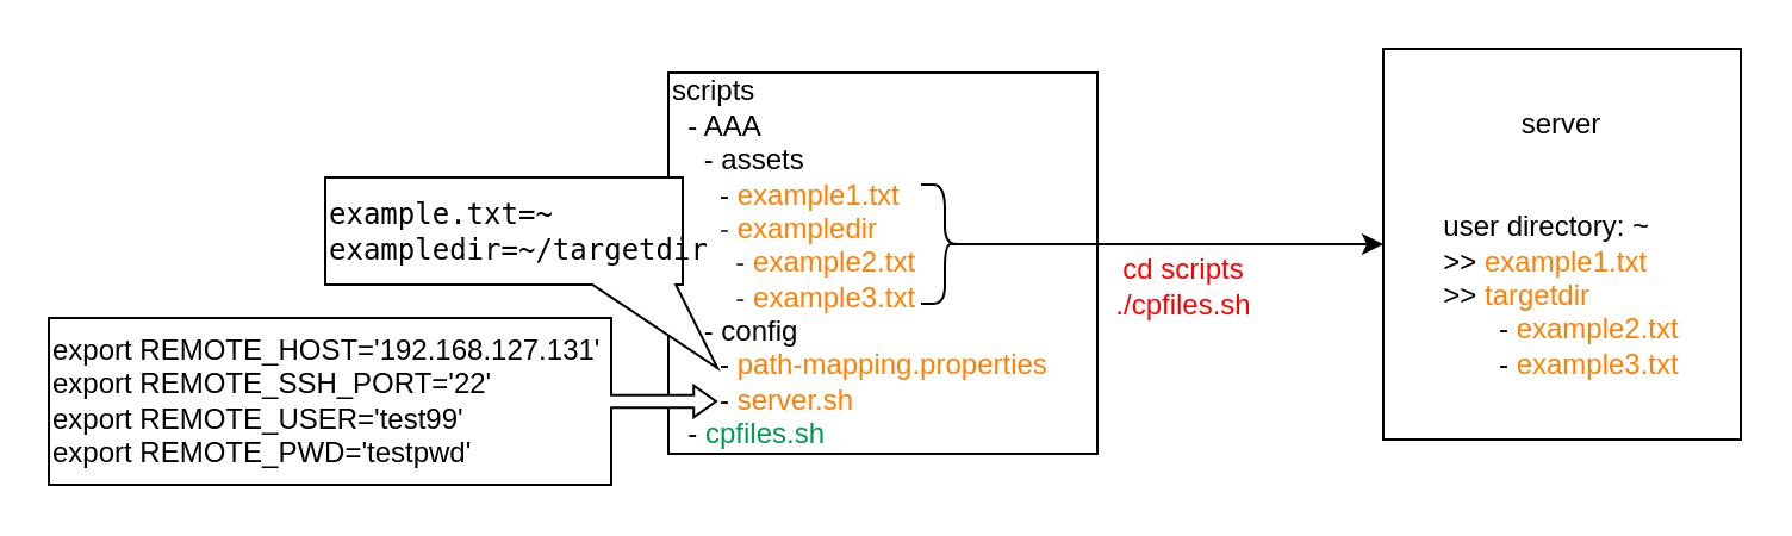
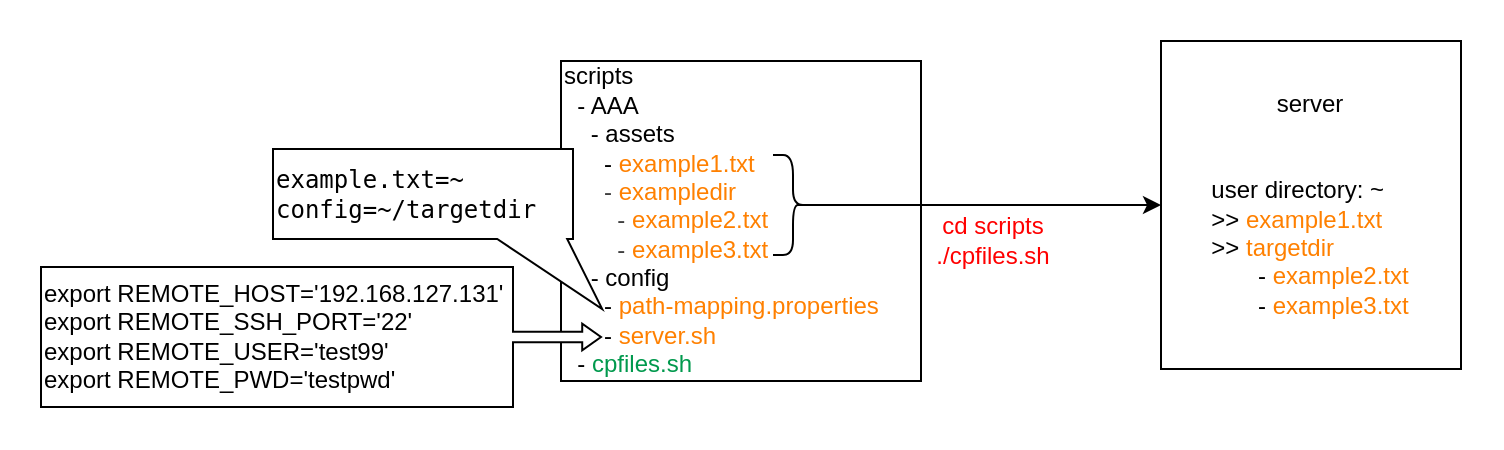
  <mxCell id="0" />
  <mxCell id="1" parent="0" />
  <mxCell id="2" value="&lt;div&gt;&lt;br&gt;&lt;/div&gt;scripts&lt;div&gt;&amp;nbsp; - AAA&lt;/div&gt;&lt;div&gt;&amp;nbsp; &amp;nbsp; - assets&lt;/div&gt;&lt;div&gt;&amp;nbsp; &amp;nbsp; &amp;nbsp; - &lt;font style=&quot;color: rgb(255, 128, 0);&quot;&gt;example1.txt&lt;/font&gt;&lt;/div&gt;&lt;div&gt;&lt;font style=&quot;color: rgb(255, 128, 0);&quot;&gt;&amp;nbsp; &amp;nbsp; &amp;nbsp;&amp;nbsp;&lt;/font&gt;&lt;span style=&quot;color: rgb(63, 63, 63); background-color: transparent;&quot;&gt;- &lt;/span&gt;&lt;span style=&quot;background-color: transparent;&quot;&gt;&lt;font style=&quot;color: rgb(255, 128, 0);&quot;&gt;exampledir&lt;/font&gt;&lt;/span&gt;&lt;/div&gt;&lt;div&gt;&lt;span style=&quot;color: rgb(63, 63, 63); background-color: transparent;&quot;&gt;&amp;nbsp; &amp;nbsp; &amp;nbsp; &amp;nbsp; - &lt;/span&gt;&lt;span style=&quot;background-color: transparent;&quot;&gt;&lt;font style=&quot;color: rgb(255, 128, 0);&quot;&gt;example2.txt&lt;/font&gt;&lt;/span&gt;&lt;/div&gt;&lt;div&gt;&lt;span style=&quot;color: rgb(63, 63, 63); background-color: transparent;&quot;&gt;&amp;nbsp; &amp;nbsp; &amp;nbsp; &amp;nbsp; - &lt;/span&gt;&lt;span style=&quot;background-color: transparent;&quot;&gt;&lt;font style=&quot;color: rgb(255, 128, 0);&quot;&gt;example3.txt&lt;/font&gt;&lt;/span&gt;&lt;/div&gt;&lt;div&gt;&amp;nbsp; &amp;nbsp; - config&lt;/div&gt;&lt;div&gt;&amp;nbsp; &amp;nbsp; &amp;nbsp; - &lt;font style=&quot;color: rgb(255, 128, 0);&quot;&gt;path-mapping.properties&lt;/font&gt;&lt;/div&gt;&lt;div&gt;&lt;font style=&quot;color: rgb(255, 128, 0);&quot;&gt;&amp;nbsp; &amp;nbsp; &amp;nbsp;&amp;nbsp;&lt;/font&gt;&lt;font style=&quot;color: rgb(0, 0, 0);&quot;&gt;- &lt;/font&gt;&lt;font style=&quot;color: rgb(255, 128, 0);&quot;&gt;server.sh&lt;/font&gt;&lt;/div&gt;&lt;div&gt;&amp;nbsp; - &lt;font style=&quot;color: rgb(0, 153, 77);&quot;&gt;cpfiles.sh&lt;/font&gt;&lt;/div&gt;&lt;div&gt;&lt;br&gt;&lt;/div&gt;" style="rounded=0;whiteSpace=wrap;html=1;align=left;" parent="1" vertex="1"><mxGeometry x="280" y="30" width="180" height="160" as="geometry" /></mxCell>
- <mxCell id="3" value="&lt;pre&gt;&lt;font style=&quot;color: rgb(0, 0, 0);&quot;&gt;example.txt=~&lt;br&gt;exampledir=~/targetdir&lt;/font&gt;&lt;/pre&gt;" style="whiteSpace=wrap;html=1;shape=mxgraph.basic.rectCallout;dx=20.4;dy=35;boundedLbl=1;align=left;flipH=1;flipV=0;" parent="1" vertex="1"><mxGeometry x="136" y="74" width="150" height="80" as="geometry" /></mxCell>
+ <mxCell id="3" value="&lt;pre&gt;&lt;font style=&quot;color: rgb(0, 0, 0);&quot;&gt;example.txt=~&lt;br&gt;config=~/targetdir&lt;/font&gt;&lt;/pre&gt;" style="whiteSpace=wrap;html=1;shape=mxgraph.basic.rectCallout;dx=20.4;dy=35;boundedLbl=1;align=left;flipH=1;flipV=0;" parent="1" vertex="1"><mxGeometry x="136" y="74" width="150" height="80" as="geometry" /></mxCell>
  <mxCell id="4" value="&lt;pre style=&quot;color: rgb(63, 63, 63);&quot;&gt;&lt;font style=&quot;color: rgb(0, 0, 0);&quot; face=&quot;Helvetica&quot;&gt;export REMOTE_HOST='192.168.127.131'&lt;br&gt;export REMOTE_SSH_PORT='22'&lt;br&gt;export REMOTE_USER='test99'&lt;br&gt;export REMOTE_PWD='testpwd'&lt;/font&gt;&lt;/pre&gt;" style="html=1;shadow=0;dashed=0;align=left;verticalAlign=middle;shape=mxgraph.arrows2.calloutArrow;dy=2.57;dx=9.39;notch=236;arrowHead=4.1;" parent="1" vertex="1"><mxGeometry x="20" y="133" width="280" height="70" as="geometry" /></mxCell>
  <mxCell id="5" value="" style="shape=curlyBracket;whiteSpace=wrap;html=1;rounded=1;flipH=1;labelPosition=right;verticalLabelPosition=middle;align=left;verticalAlign=middle;" parent="1" vertex="1"><mxGeometry x="386" y="77" width="20" height="50" as="geometry" /></mxCell>
  <mxCell id="6" value="" style="endArrow=classic;html=1;exitX=0.1;exitY=0.5;exitDx=0;exitDy=0;exitPerimeter=0;" parent="1" source="5" target="8" edge="1"><mxGeometry width="50" height="50" relative="1" as="geometry"><mxPoint x="400" y="100" as="sourcePoint" /><mxPoint x="610" y="110" as="targetPoint" /></mxGeometry></mxCell>
  <mxCell id="7" value="&lt;font style=&quot;font-size: 12px; color: rgb(255, 0, 0);&quot;&gt;cd scripts&lt;/font&gt;&lt;div&gt;&lt;font style=&quot;font-size: 12px; color: rgb(255, 0, 0);&quot;&gt;./cpfiles.sh&lt;/font&gt;&lt;/div&gt;" style="edgeLabel;html=1;align=center;verticalAlign=middle;resizable=0;points=[];" parent="6" vertex="1" connectable="0"><mxGeometry x="0.13" y="3" relative="1" as="geometry"><mxPoint x="-8" y="20" as="offset" /></mxGeometry></mxCell>
  <mxCell id="8" value="&lt;span style=&quot;color: rgb(0, 0, 0);&quot;&gt;server&lt;/span&gt;&lt;div&gt;&lt;br&gt;&lt;/div&gt;&lt;div&gt;&lt;br&gt;&lt;/div&gt;&lt;div style=&quot;text-align: left;&quot;&gt;user directory: ~&lt;/div&gt;&lt;div&gt;&lt;div style=&quot;text-align: left;&quot;&gt;&lt;span style=&quot;background-color: transparent;&quot;&gt;&amp;gt;&amp;gt;&amp;nbsp;&lt;font style=&quot;color: rgb(255, 128, 0);&quot;&gt;example1.txt&lt;/font&gt;&lt;/span&gt;&lt;/div&gt;&lt;div style=&quot;text-align: left;&quot;&gt;&lt;span style=&quot;background-color: transparent;&quot;&gt;&amp;gt;&amp;gt;&amp;nbsp;&lt;font style=&quot;color: rgb(255, 128, 0);&quot;&gt;targetdir&lt;/font&gt;&lt;/span&gt;&lt;/div&gt;&lt;/div&gt;&lt;div style=&quot;text-align: left;&quot;&gt;&amp;nbsp; &amp;nbsp; &amp;nbsp; &amp;nbsp;-&amp;nbsp;&lt;font style=&quot;color: rgb(255, 128, 0);&quot;&gt;example2.txt&lt;/font&gt;&lt;/div&gt;&lt;div style=&quot;text-align: left;&quot;&gt;&amp;nbsp; &amp;nbsp; &amp;nbsp; &amp;nbsp;-&amp;nbsp;&lt;font style=&quot;color: rgb(255, 128, 0);&quot;&gt;example3.txt&lt;/font&gt;&lt;/div&gt;" style="rounded=0;whiteSpace=wrap;html=1;" parent="1" vertex="1"><mxGeometry x="580" y="20" width="150" height="164" as="geometry" /></mxCell>
